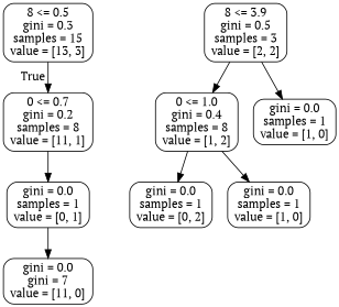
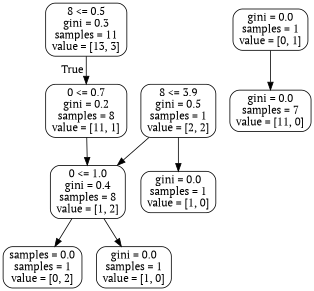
  digraph {
    fontname="PT Serif"
    node [color=black fontname="PT Serif" shape=box style=rounded]
    edge [fontname="PT Serif"]
-   n1 [label="8 <= 0.5\ngini = 0.3\nsamples = 15\nvalue = [13, 3]"]
+   n1 [label="8 <= 0.5\ngini = 0.3\nsamples = 11\nvalue = [13, 3]"]
    n2 [label="0 <= 0.7\ngini = 0.2\nsamples = 8\nvalue = [11, 1]"]
    n3 [label="gini = 0.0\nsamples = 1\nvalue = [0, 1]"]
-   n4 [label="8 <= 3.9\ngini = 0.5\nsamples = 3\nvalue = [2, 2]"]
+   n4 [label="8 <= 3.9\ngini = 0.5\nsamples = 1\nvalue = [2, 2]"]
    n5 [label="0 <= 1.0\ngini = 0.4\nsamples = 8\nvalue = [1, 2]"]
    n6 [label="gini = 0.0\nsamples = 1\nvalue = [1, 0]"]
-   n7 [label="gini = 0.0\ngini = 7\nvalue = [11, 0]"]
-   n8 [label="gini = 0.0\nsamples = 1\nvalue = [0, 2]"]
+   n7 [label="gini = 0.0\nsamples = 7\nvalue = [11, 0]"]
+   n8 [label="samples = 0.0\nsamples = 1\nvalue = [0, 2]"]
    n9 [label="gini = 0.0\nsamples = 1\nvalue = [1, 0]"]
    n1 -> n2 [headlabel=True labelangle=45 labeldistance=2.5]
-   n2 -> n3
+   n2 -> n5
    n3 -> n7
    n4 -> n5
    n4 -> n6
    n5 -> n8
    n5 -> n9
  }
